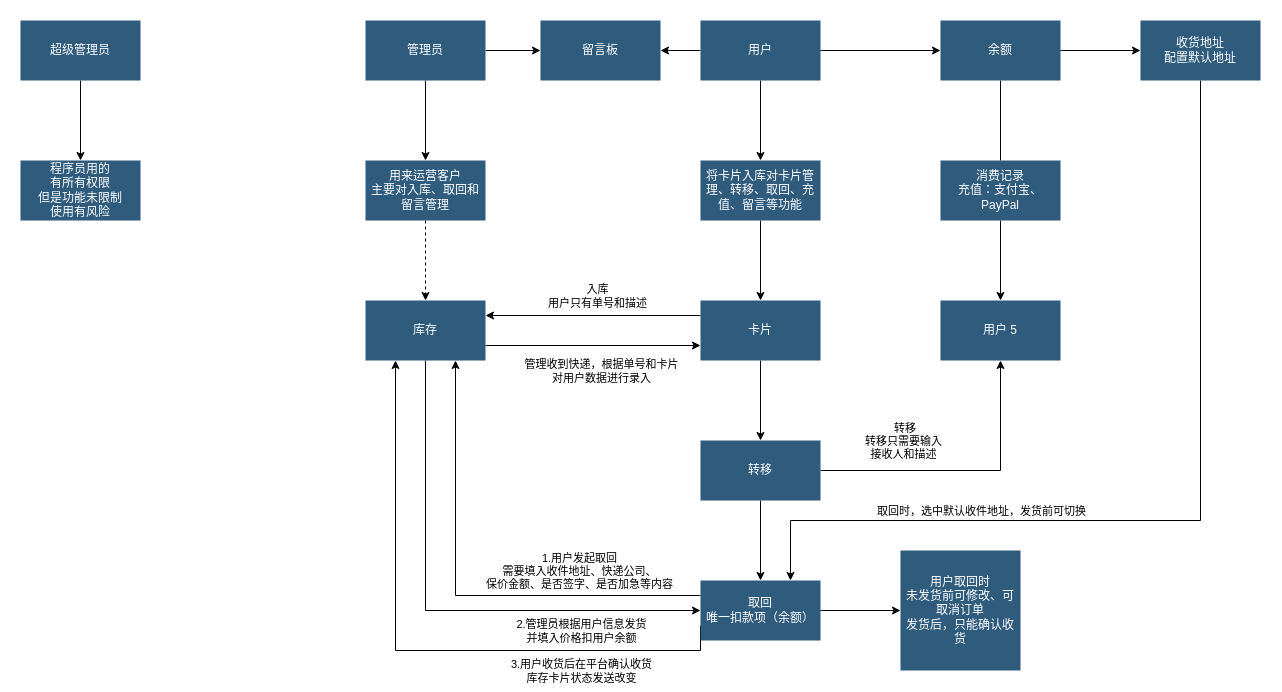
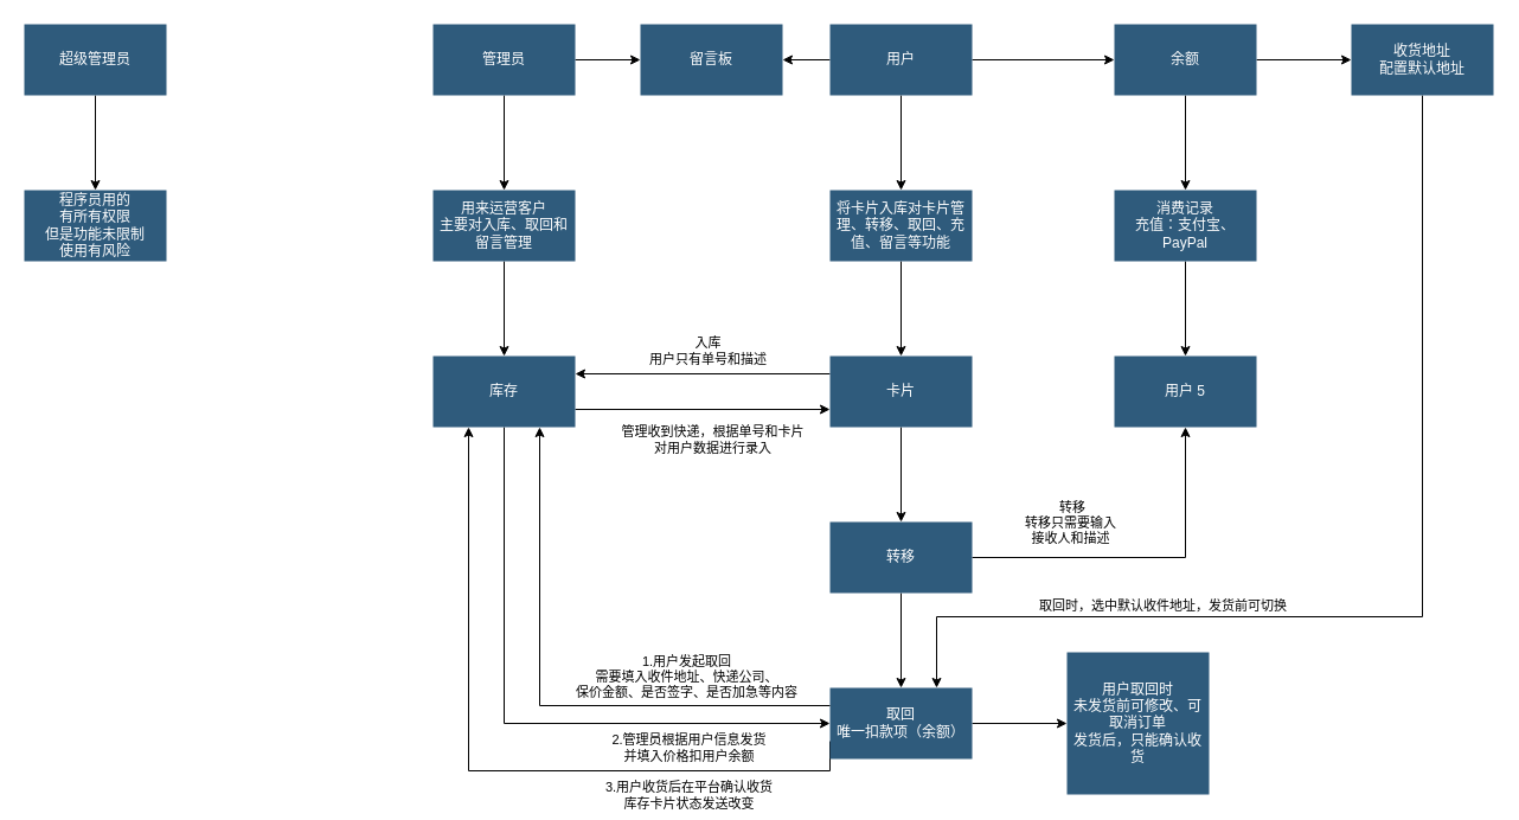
  <mxCell id="0" />
  <mxCell id="1" parent="0" />
  <mxCell id="2" value="" style="edgeStyle=orthogonalEdgeStyle;rounded=0;orthogonalLoop=1;jettySize=auto;html=1;" edge="1" parent="1" source="3" target="11"><mxGeometry relative="1" as="geometry" /></mxCell>
  <mxCell id="3" value="超级管理员" style="whiteSpace=wrap;shadow=0;fontColor=#FFFFFF;fontFamily=Helvetica;fontStyle=0;html=1;fontSize=12;plain-purple;strokeColor=none;fillColor=#2f5b7c;gradientColor=none;spacing=6;verticalAlign=middle;" vertex="1" parent="1"><mxGeometry x="20" y="20" width="120" height="60" as="geometry" /></mxCell>
  <mxCell id="4" value="" style="edgeStyle=orthogonalEdgeStyle;rounded=0;orthogonalLoop=1;jettySize=auto;html=1;" edge="1" parent="1" source="6" target="13"><mxGeometry relative="1" as="geometry" /></mxCell>
  <mxCell id="5" style="edgeStyle=orthogonalEdgeStyle;rounded=0;orthogonalLoop=1;jettySize=auto;html=1;exitX=1;exitY=0.5;exitDx=0;exitDy=0;entryX=0;entryY=0.5;entryDx=0;entryDy=0;" edge="1" parent="1" source="6" target="45"><mxGeometry relative="1" as="geometry" /></mxCell>
  <mxCell id="6" value="管理员" style="whiteSpace=wrap;shadow=0;fontColor=#FFFFFF;fontFamily=Helvetica;fontStyle=0;html=1;fontSize=12;plain-purple;strokeColor=none;fillColor=#2f5b7c;gradientColor=none;spacing=6;verticalAlign=middle;" vertex="1" parent="1"><mxGeometry x="365" y="20" width="120" height="60" as="geometry" /></mxCell>
  <mxCell id="7" value="" style="edgeStyle=orthogonalEdgeStyle;rounded=0;orthogonalLoop=1;jettySize=auto;html=1;" edge="1" parent="1" source="10" target="15"><mxGeometry relative="1" as="geometry" /></mxCell>
  <mxCell id="8" value="" style="edgeStyle=orthogonalEdgeStyle;rounded=0;orthogonalLoop=1;jettySize=auto;html=1;" edge="1" parent="1" source="10" target="39"><mxGeometry relative="1" as="geometry" /></mxCell>
  <mxCell id="9" value="" style="edgeStyle=orthogonalEdgeStyle;rounded=0;orthogonalLoop=1;jettySize=auto;html=1;" edge="1" parent="1" source="10" target="45"><mxGeometry relative="1" as="geometry" /></mxCell>
  <mxCell id="10" value="用户" style="whiteSpace=wrap;shadow=0;fontColor=#FFFFFF;fontFamily=Helvetica;fontStyle=0;html=1;fontSize=12;plain-purple;strokeColor=none;fillColor=#2f5b7c;gradientColor=none;spacing=6;verticalAlign=middle;" vertex="1" parent="1"><mxGeometry x="700" y="20" width="120" height="60" as="geometry" /></mxCell>
  <mxCell id="11" value="程序员用的&lt;div&gt;有所有权限&lt;/div&gt;&lt;div&gt;但是功能未限制&lt;/div&gt;&lt;div&gt;使用有风险&lt;/div&gt;" style="whiteSpace=wrap;html=1;fillColor=#2f5b7c;strokeColor=none;fontColor=#FFFFFF;shadow=0;fontStyle=0;gradientColor=none;spacing=6;" vertex="1" parent="1"><mxGeometry x="20" y="160" width="120" height="60" as="geometry" /></mxCell>
- <mxCell id="12" value="" style="edgeStyle=orthogonalEdgeStyle;rounded=0;orthogonalLoop=1;jettySize=auto;html=1;dashed=1;" edge="1" parent="1" source="13" target="26"><mxGeometry relative="1" as="geometry" /></mxCell>
+ <mxCell id="12" value="" style="edgeStyle=orthogonalEdgeStyle;rounded=0;orthogonalLoop=1;jettySize=auto;html=1;" edge="1" parent="1" source="13" target="26"><mxGeometry relative="1" as="geometry" /></mxCell>
  <mxCell id="13" value="用来运营客户&lt;div&gt;主要对入库、取回和留言管理&lt;/div&gt;" style="whiteSpace=wrap;html=1;fillColor=#2f5b7c;strokeColor=none;fontColor=#FFFFFF;shadow=0;fontStyle=0;gradientColor=none;spacing=6;" vertex="1" parent="1"><mxGeometry x="365" y="160" width="120" height="60" as="geometry" /></mxCell>
  <mxCell id="14" value="" style="edgeStyle=orthogonalEdgeStyle;rounded=0;orthogonalLoop=1;jettySize=auto;html=1;" edge="1" parent="1" source="15" target="21"><mxGeometry relative="1" as="geometry" /></mxCell>
  <mxCell id="15" value="将卡片入库对卡片管理、转移、取回、充值、留言等功能" style="whiteSpace=wrap;html=1;fillColor=#2f5b7c;strokeColor=none;fontColor=#FFFFFF;shadow=0;fontStyle=0;gradientColor=none;spacing=6;" vertex="1" parent="1"><mxGeometry x="700" y="160" width="120" height="60" as="geometry" /></mxCell>
  <mxCell id="16" style="edgeStyle=orthogonalEdgeStyle;rounded=0;orthogonalLoop=1;jettySize=auto;html=1;exitX=0;exitY=0.25;exitDx=0;exitDy=0;entryX=1;entryY=0.25;entryDx=0;entryDy=0;" edge="1" parent="1" source="21" target="26"><mxGeometry relative="1" as="geometry" /></mxCell>
  <mxCell id="17" value="入库&lt;div&gt;用户只有单号和描述&lt;/div&gt;" style="edgeLabel;html=1;align=center;verticalAlign=middle;resizable=0;points=[];" vertex="1" connectable="0" parent="16"><mxGeometry x="-0.037" y="-1" relative="1" as="geometry"><mxPoint y="-19" as="offset" /></mxGeometry></mxCell>
  <mxCell id="18" value="" style="edgeStyle=orthogonalEdgeStyle;rounded=0;orthogonalLoop=1;jettySize=auto;html=1;" edge="1" parent="1" source="21" target="28"><mxGeometry relative="1" as="geometry" /></mxCell>
  <mxCell id="19" style="edgeStyle=orthogonalEdgeStyle;rounded=0;orthogonalLoop=1;jettySize=auto;html=1;exitX=1;exitY=0.5;exitDx=0;exitDy=0;" edge="1" parent="1" source="28" target="33"><mxGeometry relative="1" as="geometry" /></mxCell>
  <mxCell id="20" value="&amp;nbsp;转移&lt;div&gt;转移只需要输入&lt;/div&gt;&lt;div&gt;接收人和描述&lt;/div&gt;" style="edgeLabel;html=1;align=center;verticalAlign=middle;resizable=0;points=[];" vertex="1" connectable="0" parent="19"><mxGeometry x="-0.627" y="-2" relative="1" as="geometry"><mxPoint x="28" y="-32" as="offset" /></mxGeometry></mxCell>
  <mxCell id="21" value="卡片" style="whiteSpace=wrap;html=1;fillColor=#2f5b7c;strokeColor=none;fontColor=#FFFFFF;shadow=0;fontStyle=0;gradientColor=none;spacing=6;" vertex="1" parent="1"><mxGeometry x="700" y="300" width="120" height="60" as="geometry" /></mxCell>
  <mxCell id="22" style="edgeStyle=orthogonalEdgeStyle;rounded=0;orthogonalLoop=1;jettySize=auto;html=1;exitX=1;exitY=0.75;exitDx=0;exitDy=0;entryX=0;entryY=0.75;entryDx=0;entryDy=0;" edge="1" parent="1" source="26" target="21"><mxGeometry relative="1" as="geometry" /></mxCell>
  <mxCell id="23" value="管理收到快递，根据单号和卡片&lt;div&gt;对用户数据进行录入&lt;/div&gt;" style="edgeLabel;html=1;align=center;verticalAlign=middle;resizable=0;points=[];" vertex="1" connectable="0" parent="22"><mxGeometry x="0.106" y="2" relative="1" as="geometry"><mxPoint x="-4" y="27" as="offset" /></mxGeometry></mxCell>
  <mxCell id="24" style="edgeStyle=orthogonalEdgeStyle;rounded=0;orthogonalLoop=1;jettySize=auto;html=1;exitX=0.5;exitY=1;exitDx=0;exitDy=0;entryX=0;entryY=0.5;entryDx=0;entryDy=0;" edge="1" parent="1" source="26" target="32"><mxGeometry relative="1" as="geometry" /></mxCell>
  <mxCell id="25" value="2.管理员根据用户信息发货&lt;div&gt;并填入价格扣用户余额&lt;/div&gt;" style="edgeLabel;html=1;align=center;verticalAlign=middle;resizable=0;points=[];" vertex="1" connectable="0" parent="24"><mxGeometry x="0.493" y="-2" relative="1" as="geometry"><mxPoint x="13" y="18" as="offset" /></mxGeometry></mxCell>
  <mxCell id="26" value="库存" style="whiteSpace=wrap;html=1;fillColor=#2f5b7c;strokeColor=none;fontColor=#FFFFFF;shadow=0;fontStyle=0;gradientColor=none;spacing=6;" vertex="1" parent="1"><mxGeometry x="365" y="300" width="120" height="60" as="geometry" /></mxCell>
  <mxCell id="27" value="" style="edgeStyle=orthogonalEdgeStyle;rounded=0;orthogonalLoop=1;jettySize=auto;html=1;" edge="1" parent="1" source="28" target="32"><mxGeometry relative="1" as="geometry" /></mxCell>
  <mxCell id="28" value="转移" style="whiteSpace=wrap;html=1;fillColor=#2f5b7c;strokeColor=none;fontColor=#FFFFFF;shadow=0;fontStyle=0;gradientColor=none;spacing=6;" vertex="1" parent="1"><mxGeometry x="700" y="440" width="120" height="60" as="geometry" /></mxCell>
  <mxCell id="29" style="edgeStyle=orthogonalEdgeStyle;rounded=0;orthogonalLoop=1;jettySize=auto;html=1;exitX=0;exitY=0.75;exitDx=0;exitDy=0;entryX=0.25;entryY=1;entryDx=0;entryDy=0;" edge="1" parent="1" source="32" target="26"><mxGeometry relative="1" as="geometry"><Array as="points"><mxPoint x="700" y="650" /><mxPoint x="395" y="650" /></Array></mxGeometry></mxCell>
  <mxCell id="30" value="3.用户收货后在平台确认收货&lt;div&gt;库存卡片状态发送改变&lt;/div&gt;" style="edgeLabel;html=1;align=center;verticalAlign=middle;resizable=0;points=[];" vertex="1" connectable="0" parent="29"><mxGeometry x="-0.48" y="2" relative="1" as="geometry"><mxPoint x="16" y="18" as="offset" /></mxGeometry></mxCell>
  <mxCell id="31" value="" style="edgeStyle=orthogonalEdgeStyle;rounded=0;orthogonalLoop=1;jettySize=auto;html=1;" edge="1" parent="1" source="32" target="36"><mxGeometry relative="1" as="geometry" /></mxCell>
  <mxCell id="32" value="取回&lt;div&gt;唯一扣款项（余额）&lt;/div&gt;" style="whiteSpace=wrap;html=1;fillColor=#2f5b7c;strokeColor=none;fontColor=#FFFFFF;shadow=0;fontStyle=0;gradientColor=none;spacing=6;" vertex="1" parent="1"><mxGeometry x="700" y="580" width="120" height="60" as="geometry" /></mxCell>
  <mxCell id="33" value="用户 5" style="whiteSpace=wrap;shadow=0;fontColor=#FFFFFF;fontFamily=Helvetica;fontStyle=0;html=1;fontSize=12;plain-purple;strokeColor=none;fillColor=#2f5b7c;gradientColor=none;spacing=6;verticalAlign=middle;" vertex="1" parent="1"><mxGeometry x="940" y="300" width="120" height="60" as="geometry" /></mxCell>
  <mxCell id="34" style="edgeStyle=orthogonalEdgeStyle;rounded=0;orthogonalLoop=1;jettySize=auto;html=1;exitX=0;exitY=0.25;exitDx=0;exitDy=0;entryX=0.75;entryY=1;entryDx=0;entryDy=0;" edge="1" parent="1" source="32" target="26"><mxGeometry relative="1" as="geometry" /></mxCell>
  <mxCell id="35" value="1.用户发起取回&lt;div&gt;需要填入收件地址、快递公司、&lt;/div&gt;&lt;div&gt;保价金额、是否签字、是否加急等内容&lt;/div&gt;" style="edgeLabel;html=1;align=center;verticalAlign=middle;resizable=0;points=[];" vertex="1" connectable="0" parent="34"><mxGeometry x="-0.492" y="2" relative="1" as="geometry"><mxPoint y="-27" as="offset" /></mxGeometry></mxCell>
  <mxCell id="36" value="用户取回时&lt;div&gt;未发货前可修改、可取消订单&lt;/div&gt;&lt;div&gt;发货后，只能确认收货&lt;/div&gt;" style="whiteSpace=wrap;html=1;fillColor=#2f5b7c;strokeColor=none;fontColor=#FFFFFF;shadow=0;fontStyle=0;gradientColor=none;spacing=6;" vertex="1" parent="1"><mxGeometry x="900" y="550" width="120" height="120" as="geometry" /></mxCell>
- <mxCell id="37" value="" style="edgeStyle=orthogonalEdgeStyle;rounded=0;orthogonalLoop=1;jettySize=auto;html=1;endArrow=none;" edge="1" parent="1" source="39" target="41"><mxGeometry relative="1" as="geometry" /></mxCell>
+ <mxCell id="37" value="" style="edgeStyle=orthogonalEdgeStyle;rounded=0;orthogonalLoop=1;jettySize=auto;html=1;" edge="1" parent="1" source="39" target="41"><mxGeometry relative="1" as="geometry" /></mxCell>
  <mxCell id="38" value="" style="edgeStyle=orthogonalEdgeStyle;rounded=0;orthogonalLoop=1;jettySize=auto;html=1;" edge="1" parent="1" source="39" target="44"><mxGeometry relative="1" as="geometry" /></mxCell>
  <mxCell id="39" value="余额" style="whiteSpace=wrap;html=1;fillColor=#2f5b7c;strokeColor=none;fontColor=#FFFFFF;shadow=0;fontStyle=0;gradientColor=none;spacing=6;" vertex="1" parent="1"><mxGeometry x="940" y="20" width="120" height="60" as="geometry" /></mxCell>
  <mxCell id="40" value="" style="edgeStyle=orthogonalEdgeStyle;rounded=0;orthogonalLoop=1;jettySize=auto;html=1;" edge="1" parent="1" source="41" target="33"><mxGeometry relative="1" as="geometry" /></mxCell>
  <mxCell id="41" value="消费记录&lt;div&gt;充值：支付宝、PayPal&lt;/div&gt;" style="whiteSpace=wrap;html=1;fillColor=#2f5b7c;strokeColor=none;fontColor=#FFFFFF;shadow=0;fontStyle=0;gradientColor=none;spacing=6;" vertex="1" parent="1"><mxGeometry x="940" y="160" width="120" height="60" as="geometry" /></mxCell>
  <mxCell id="42" style="edgeStyle=orthogonalEdgeStyle;rounded=0;orthogonalLoop=1;jettySize=auto;html=1;exitX=0.5;exitY=1;exitDx=0;exitDy=0;entryX=0.75;entryY=0;entryDx=0;entryDy=0;" edge="1" parent="1" source="44" target="32"><mxGeometry relative="1" as="geometry"><Array as="points"><mxPoint x="1200" y="520" /><mxPoint x="790" y="520" /></Array></mxGeometry></mxCell>
  <mxCell id="43" value="取回时，选中默认收件地址，发货前可切换" style="edgeLabel;html=1;align=center;verticalAlign=middle;resizable=0;points=[];" vertex="1" connectable="0" parent="42"><mxGeometry x="0.501" y="-3" relative="1" as="geometry"><mxPoint x="23" y="-7" as="offset" /></mxGeometry></mxCell>
  <mxCell id="44" value="收货地址&lt;div&gt;配置默认地址&lt;/div&gt;" style="whiteSpace=wrap;html=1;fillColor=#2f5b7c;strokeColor=none;fontColor=#FFFFFF;shadow=0;fontStyle=0;gradientColor=none;spacing=6;" vertex="1" parent="1"><mxGeometry x="1140" y="20" width="120" height="60" as="geometry" /></mxCell>
  <mxCell id="45" value="留言板" style="whiteSpace=wrap;html=1;fillColor=#2f5b7c;strokeColor=none;fontColor=#FFFFFF;shadow=0;fontStyle=0;gradientColor=none;spacing=6;" vertex="1" parent="1"><mxGeometry x="540" y="20" width="120" height="60" as="geometry" /></mxCell>
